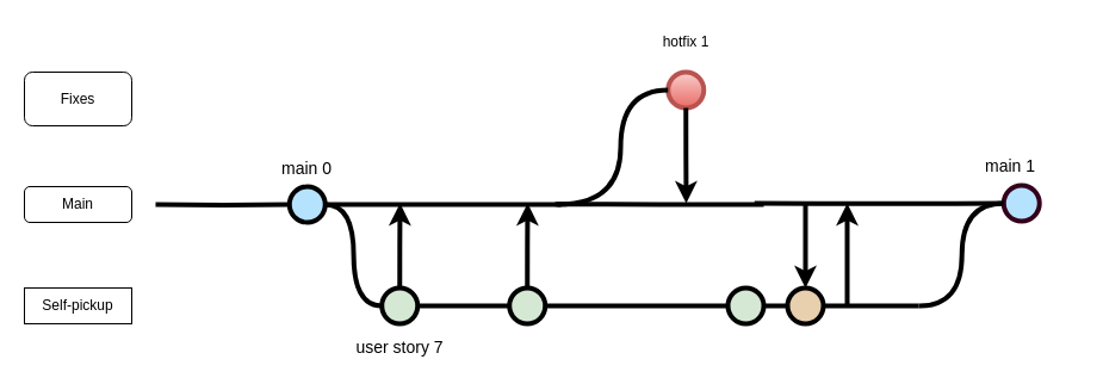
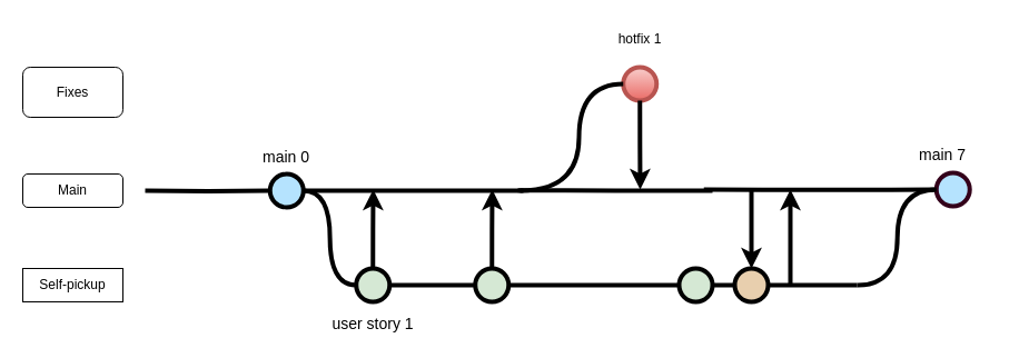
  <mxCell id="0" />
  <mxCell id="1" parent="0" />
  <mxCell id="2" value="hotfix 1" style="text;html=1;strokeColor=none;fillColor=none;align=center;verticalAlign=middle;whiteSpace=wrap;overflow=hidden;" parent="1" vertex="1"><mxGeometry x="534.75" y="20" width="80" height="30" as="geometry" /></mxCell>
  <mxCell id="3" style="edgeStyle=orthogonalEdgeStyle;curved=1;rounded=0;html=1;exitX=1;exitY=0.5;exitPerimeter=0;entryX=0;entryY=0.5;entryPerimeter=0;endArrow=none;endFill=0;jettySize=auto;orthogonalLoop=1;strokeWidth=4;fontSize=15;" parent="1" source="4" target="9" edge="1"><mxGeometry relative="1" as="geometry" /></mxCell>
  <mxCell id="4" value="" style="verticalLabelPosition=bottom;verticalAlign=top;html=1;strokeWidth=4;shape=mxgraph.flowchart.on-page_reference;plain-blue;gradientColor=none;fillColor=#B5E3Fe;strokeColor=#000000;" parent="1" vertex="1"><mxGeometry x="242.25" y="156" width="30" height="30" as="geometry" /></mxCell>
  <mxCell id="5" value="" style="edgeStyle=orthogonalEdgeStyle;curved=1;rounded=0;orthogonalLoop=1;jettySize=auto;html=1;endArrow=none;endFill=0;strokeWidth=4;entryX=0;entryY=0.5;entryDx=0;entryDy=0;entryPerimeter=0;" parent="1" target="6" edge="1"><mxGeometry relative="1" as="geometry"><mxPoint x="714.5" y="170" as="targetPoint" /><mxPoint x="632.25" y="170" as="sourcePoint" /></mxGeometry></mxCell>
  <mxCell id="6" value="" style="verticalLabelPosition=bottom;verticalAlign=top;html=1;strokeWidth=4;shape=mxgraph.flowchart.on-page_reference;plain-blue;gradientColor=none;strokeColor=#33001A;fillColor=#B5E3FE;" parent="1" vertex="1"><mxGeometry x="841.25" y="155" width="30" height="30" as="geometry" /></mxCell>
  <mxCell id="7" value="" style="edgeStyle=orthogonalEdgeStyle;rounded=0;html=1;jettySize=auto;orthogonalLoop=1;strokeWidth=4;endArrow=none;endFill=0;" parent="1" target="4" edge="1"><mxGeometry x="192.25" y="211" as="geometry"><mxPoint x="130" y="171" as="sourcePoint" /></mxGeometry></mxCell>
  <mxCell id="8" style="edgeStyle=orthogonalEdgeStyle;curved=1;rounded=0;html=1;exitX=1;exitY=0.5;exitPerimeter=0;endArrow=none;endFill=0;jettySize=auto;orthogonalLoop=1;strokeWidth=4;fontSize=15;" parent="1" source="9" target="11" edge="1"><mxGeometry relative="1" as="geometry" /></mxCell>
  <mxCell id="9" value="" style="verticalLabelPosition=bottom;verticalAlign=top;html=1;strokeWidth=4;shape=mxgraph.flowchart.on-page_reference;plain-purple;gradientColor=none;strokeColor=#000000;fillColor=#D5E8D4;" parent="1" vertex="1"><mxGeometry x="319.75" y="241" width="30" height="30" as="geometry" /></mxCell>
  <mxCell id="10" style="edgeStyle=orthogonalEdgeStyle;curved=1;rounded=0;html=1;exitX=1;exitY=0.5;exitPerimeter=0;entryX=0;entryY=0.5;entryPerimeter=0;endArrow=none;endFill=0;jettySize=auto;orthogonalLoop=1;strokeWidth=4;fontSize=15;" parent="1" source="11" target="12" edge="1"><mxGeometry relative="1" as="geometry" /></mxCell>
  <mxCell id="11" value="" style="verticalLabelPosition=bottom;verticalAlign=top;html=1;strokeWidth=4;shape=mxgraph.flowchart.on-page_reference;plain-purple;gradientColor=none;strokeColor=#000000;fillColor=#D5E8D4;" parent="1" vertex="1"><mxGeometry x="426.75" y="241" width="30" height="30" as="geometry" /></mxCell>
  <mxCell id="12" value="" style="verticalLabelPosition=bottom;verticalAlign=top;html=1;strokeWidth=4;shape=mxgraph.flowchart.on-page_reference;plain-purple;gradientColor=none;strokeColor=#000000;fillColor=#D5E8D4;" parent="1" vertex="1"><mxGeometry x="610" y="241" width="30" height="30" as="geometry" /></mxCell>
  <mxCell id="13" value="&lt;div&gt;main 0&lt;/div&gt;" style="text;html=1;strokeColor=none;fillColor=none;align=center;verticalAlign=middle;whiteSpace=wrap;overflow=hidden;fontSize=14;" parent="1" vertex="1"><mxGeometry x="222.25" y="130" width="70" height="20" as="geometry" /></mxCell>
  <mxCell id="14" style="edgeStyle=orthogonalEdgeStyle;curved=1;rounded=0;orthogonalLoop=1;jettySize=auto;html=1;entryX=0;entryY=0.5;entryDx=0;entryDy=0;entryPerimeter=0;endArrow=none;endFill=0;strokeWidth=4;fontFamily=Courier New;fontColor=#009900;" parent="1" target="6" edge="1"><mxGeometry relative="1" as="geometry"><mxPoint x="770" y="256" as="sourcePoint" /></mxGeometry></mxCell>
- <mxCell id="15" value="main 1" style="text;html=1;strokeColor=none;fillColor=none;align=center;verticalAlign=middle;whiteSpace=wrap;overflow=hidden;fontSize=14;" parent="1" vertex="1"><mxGeometry x="792.25" y="128" width="110" height="20" as="geometry" /></mxCell>
+ <mxCell id="15" value="main 7" style="text;html=1;strokeColor=none;fillColor=none;align=center;verticalAlign=middle;whiteSpace=wrap;overflow=hidden;fontSize=14;" parent="1" vertex="1"><mxGeometry x="792.25" y="128" width="110" height="20" as="geometry" /></mxCell>
  <mxCell id="16" value="" style="edgeStyle=orthogonalEdgeStyle;rounded=0;orthogonalLoop=1;jettySize=auto;html=1;fontSize=15;endArrow=none;endFill=0;strokeWidth=4;" parent="1" edge="1"><mxGeometry relative="1" as="geometry"><mxPoint x="640" y="171" as="targetPoint" /><mxPoint x="465" y="170.71" as="sourcePoint" /><Array as="points"><mxPoint x="553" y="171" /><mxPoint x="640" y="170" /></Array></mxGeometry></mxCell>
- <mxCell id="17" value="user story 7" style="text;html=1;strokeColor=none;fillColor=none;align=center;verticalAlign=middle;whiteSpace=wrap;overflow=hidden;fontSize=14;" parent="1" vertex="1"><mxGeometry x="289.62" y="280" width="90.25" height="20" as="geometry" /></mxCell>
+ <mxCell id="17" value="user story 1" style="text;html=1;strokeColor=none;fillColor=none;align=center;verticalAlign=middle;whiteSpace=wrap;overflow=hidden;fontSize=14;" parent="1" vertex="1"><mxGeometry x="289.62" y="280" width="90.25" height="20" as="geometry" /></mxCell>
  <mxCell id="18" value="Main" style="rounded=1;whiteSpace=wrap;html=1;" vertex="1" parent="1"><mxGeometry x="20" y="156" width="90" height="30" as="geometry" /></mxCell>
  <mxCell id="19" value="Self-pickup" style="whiteSpace=wrap;html=1;rounded=0;" vertex="1" parent="1"><mxGeometry x="20" y="241" width="90" height="30" as="geometry" /></mxCell>
  <mxCell id="20" value="Fixes" style="rounded=1;whiteSpace=wrap;html=1;" vertex="1" parent="1"><mxGeometry x="20" y="60" width="90" height="45" as="geometry" /></mxCell>
  <mxCell id="21" value="" style="verticalLabelPosition=bottom;verticalAlign=top;html=1;strokeWidth=4;shape=mxgraph.flowchart.on-page_reference;plain-blue;gradientColor=#EA6B66;strokeColor=#B85450;fillColor=#F8CECC;" vertex="1" parent="1"><mxGeometry x="559.75" y="60" width="30" height="30" as="geometry" /></mxCell>
  <mxCell id="22" value="" style="edgeStyle=orthogonalEdgeStyle;rounded=0;html=1;jettySize=auto;orthogonalLoop=1;plain-blue;endArrow=none;endFill=0;strokeWidth=4;strokeColor=#000000;" edge="1" parent="1" source="4"><mxGeometry x="292.25" y="211" as="geometry"><mxPoint x="470" y="171" as="targetPoint" /><mxPoint x="272.25" y="171" as="sourcePoint" /></mxGeometry></mxCell>
  <mxCell id="23" value="" style="edgeStyle=orthogonalEdgeStyle;rounded=0;orthogonalLoop=1;jettySize=auto;html=1;fontSize=15;endArrow=classic;endFill=1;strokeWidth=4;exitX=0.5;exitY=0;exitDx=0;exitDy=0;exitPerimeter=0;startArrow=none;startFill=0;" edge="1" parent="1" source="9"><mxGeometry relative="1" as="geometry"><mxPoint x="335" y="170" as="targetPoint" /><mxPoint x="120" y="320" as="sourcePoint" /></mxGeometry></mxCell>
  <mxCell id="24" value="" style="edgeStyle=orthogonalEdgeStyle;rounded=0;orthogonalLoop=1;jettySize=auto;html=1;fontSize=15;endArrow=classic;endFill=1;strokeWidth=4;exitX=0.5;exitY=0;exitDx=0;exitDy=0;exitPerimeter=0;startArrow=none;startFill=0;" edge="1" parent="1" source="11"><mxGeometry relative="1" as="geometry"><mxPoint x="442" y="170" as="targetPoint" /><mxPoint x="344.75" y="251" as="sourcePoint" /></mxGeometry></mxCell>
  <mxCell id="25" style="edgeStyle=orthogonalEdgeStyle;curved=1;rounded=0;html=1;entryX=0;entryY=0.5;entryPerimeter=0;endArrow=none;endFill=0;jettySize=auto;orthogonalLoop=1;strokeWidth=4;fontSize=15;entryDx=0;entryDy=0;" edge="1" parent="1" target="21"><mxGeometry relative="1" as="geometry"><mxPoint x="467" y="171" as="sourcePoint" /><mxPoint x="539.5" y="91" as="targetPoint" /><Array as="points"><mxPoint x="520" y="171" /><mxPoint x="520" y="75" /></Array></mxGeometry></mxCell>
  <mxCell id="26" value="" style="edgeStyle=orthogonalEdgeStyle;rounded=0;orthogonalLoop=1;jettySize=auto;html=1;fontSize=15;endArrow=classic;endFill=1;strokeWidth=4;exitX=0.5;exitY=1;exitDx=0;exitDy=0;exitPerimeter=0;startArrow=none;startFill=0;" edge="1" parent="1" source="21"><mxGeometry relative="1" as="geometry"><mxPoint x="575" y="170" as="targetPoint" /><mxPoint x="620" y="141" as="sourcePoint" /></mxGeometry></mxCell>
  <mxCell id="27" value="" style="edgeStyle=orthogonalEdgeStyle;curved=1;rounded=0;orthogonalLoop=1;jettySize=auto;html=1;endArrow=none;endFill=0;strokeWidth=4;exitX=1;exitY=0.5;exitDx=0;exitDy=0;exitPerimeter=0;startArrow=none;" edge="1" parent="1" source="29"><mxGeometry relative="1" as="geometry"><mxPoint x="770" y="256" as="targetPoint" /><mxPoint x="670" y="270.43" as="sourcePoint" /></mxGeometry></mxCell>
  <mxCell id="28" value="" style="edgeStyle=orthogonalEdgeStyle;rounded=0;orthogonalLoop=1;jettySize=auto;html=1;fontSize=15;endArrow=classic;endFill=1;strokeWidth=4;startArrow=none;startFill=0;entryX=0.5;entryY=0;entryDx=0;entryDy=0;entryPerimeter=0;" edge="1" parent="1" target="29"><mxGeometry relative="1" as="geometry"><mxPoint x="674.71" y="238" as="targetPoint" /><mxPoint x="675" y="170" as="sourcePoint" /><Array as="points"><mxPoint x="675" y="178" /></Array></mxGeometry></mxCell>
  <mxCell id="29" value="" style="verticalLabelPosition=bottom;verticalAlign=top;html=1;strokeWidth=4;shape=mxgraph.flowchart.on-page_reference;plain-purple;gradientColor=none;strokeColor=#000000;fillColor=#E8CFAE;" vertex="1" parent="1"><mxGeometry x="660" y="241" width="30" height="30" as="geometry" /></mxCell>
  <mxCell id="30" value="" style="edgeStyle=orthogonalEdgeStyle;curved=1;rounded=0;orthogonalLoop=1;jettySize=auto;html=1;endArrow=none;endFill=0;strokeWidth=4;exitX=1;exitY=0.5;exitDx=0;exitDy=0;exitPerimeter=0;" edge="1" parent="1" source="12" target="29"><mxGeometry relative="1" as="geometry"><mxPoint x="770" y="256" as="targetPoint" /><mxPoint x="640" y="256" as="sourcePoint" /></mxGeometry></mxCell>
  <mxCell id="31" value="" style="edgeStyle=orthogonalEdgeStyle;rounded=0;orthogonalLoop=1;jettySize=auto;html=1;fontSize=15;endArrow=classic;endFill=1;strokeWidth=4;startArrow=none;startFill=0;" edge="1" parent="1"><mxGeometry relative="1" as="geometry"><mxPoint x="710" y="170" as="targetPoint" /><mxPoint x="710" y="255" as="sourcePoint" /></mxGeometry></mxCell>
